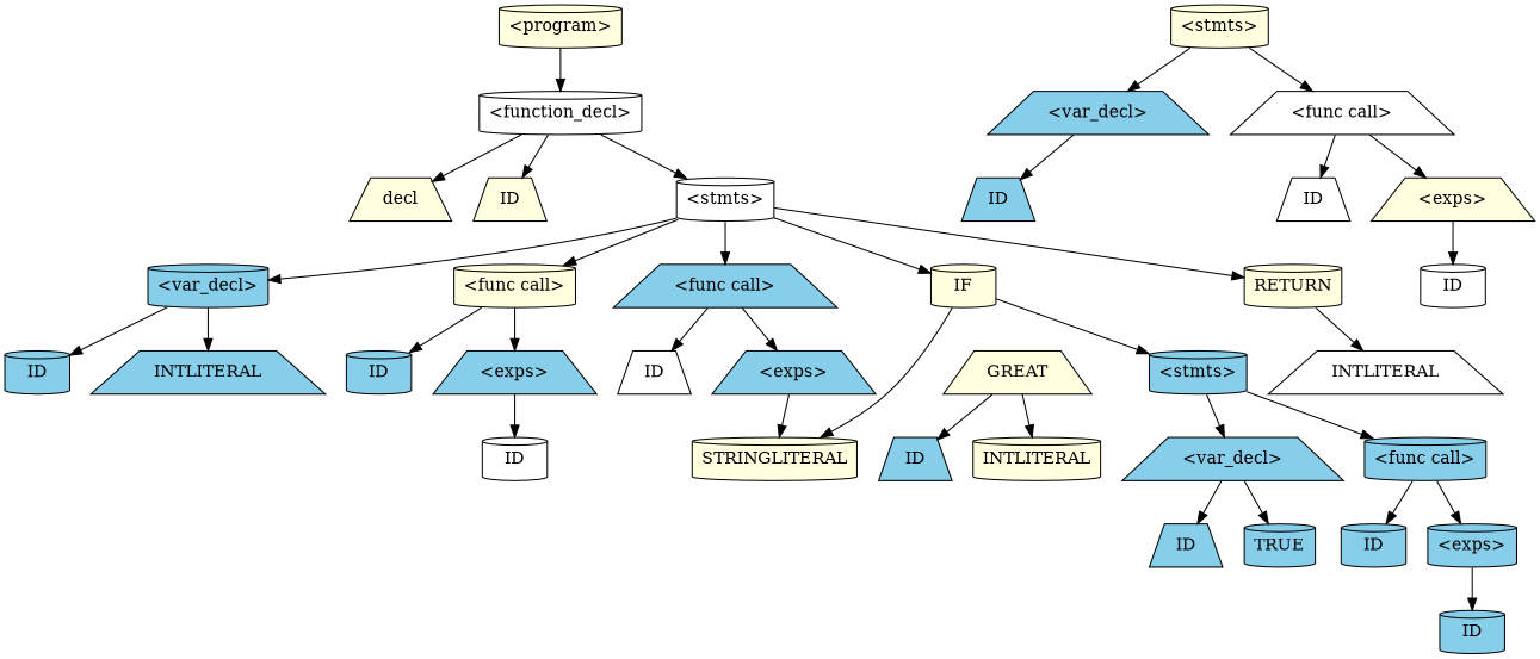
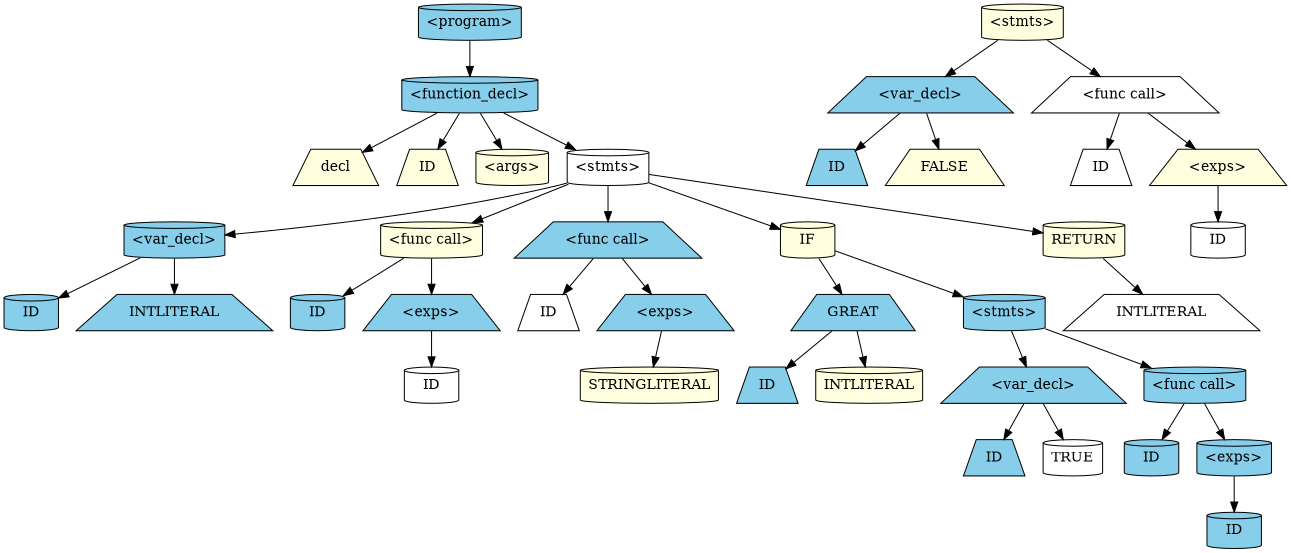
  digraph {
    node [fillcolor=skyblue shape=cylinder style=filled]
-   n1 [fillcolor=lightyellow label="<program>"]
-   n2 [fillcolor=white label="<function_decl>"]
+   n1 [label="<program>"]
+   n2 [label="<function_decl>"]
    n3 [fillcolor=lightyellow label=decl shape=trapezium]
    n4 [fillcolor=lightyellow label=ID lexeme=main shape=trapezium]
+   n5 [fillcolor=lightyellow label="<args>"]
    n6 [fillcolor=white label="<stmts>"]
    n7 [label="<var_decl>"]
    n8 [fillcolor=lightyellow label="<func call>"]
    n9 [label="<func call>" shape=trapezium]
    n10 [fillcolor=lightyellow label=IF]
    n11 [fillcolor=lightyellow label=RETURN]
    n12 [label=ID lexeme=y]
    n13 [label=INTLITERAL lexeme=5 shape=trapezium]
    n14 [label=ID lexeme=print_int]
    n15 [label="<exps>" shape=trapezium]
    n16 [fillcolor=white label=ID lexeme=print_string shape=trapezium]
    n17 [label="<exps>" shape=trapezium]
-   n18 [fillcolor=lightyellow label=GREAT shape=trapezium]
+   n18 [label=GREAT shape=trapezium]
    n19 [label="<stmts>"]
    n20 [fillcolor=white label=INTLITERAL lexeme=0 shape=trapezium]
    n21 [fillcolor=white label=ID lexeme=y]
    n22 [fillcolor=lightyellow label=STRINGLITERAL lexeme="\n"]
    n23 [label=ID lexeme=y shape=trapezium]
    n24 [fillcolor=lightyellow label=INTLITERAL lexeme=0]
    n25 [label="<var_decl>" shape=trapezium]
    n26 [label="<func call>"]
    n27 [label=ID lexeme=is_y_positive shape=trapezium]
-   n28 [label=TRUE]
+   n28 [fillcolor=white label=TRUE]
    n29 [label=ID lexeme=print_bool]
    n30 [label="<exps>"]
    n31 [label=ID lexeme=is_y_positive]
    n32 [fillcolor=lightyellow label="<stmts>"]
    n33 [label="<var_decl>" shape=trapezium]
    n34 [fillcolor=white label="<func call>" shape=trapezium]
    n35 [label=ID lexeme=is_y_positive shape=trapezium]
+   n36 [fillcolor=lightyellow label=FALSE shape=trapezium]
    n37 [fillcolor=white label=ID lexeme=print_bool shape=trapezium]
    n38 [fillcolor=lightyellow label="<exps>" shape=trapezium]
    n39 [fillcolor=white label=ID lexeme=is_y_positive]
    n1 -> n2
    n2 -> n3
    n2 -> n4
+   n2 -> n5
    n2 -> n6
    n6 -> n7
    n6 -> n8
    n6 -> n9
    n6 -> n10
    n6 -> n11
    n7 -> n12
    n7 -> n13
    n8 -> n14
    n8 -> n15
    n9 -> n16
    n9 -> n17
-   n10 -> n22
+   n10 -> n18
    n10 -> n19
    n11 -> n20
    n15 -> n21
    n17 -> n22
    n18 -> n23
    n18 -> n24
    n19 -> n25
    n19 -> n26
    n25 -> n27
    n25 -> n28
    n26 -> n29
    n26 -> n30
    n30 -> n31
    n32 -> n33
    n32 -> n34
    n33 -> n35
+   n33 -> n36
    n34 -> n37
    n34 -> n38
    n38 -> n39
  }
